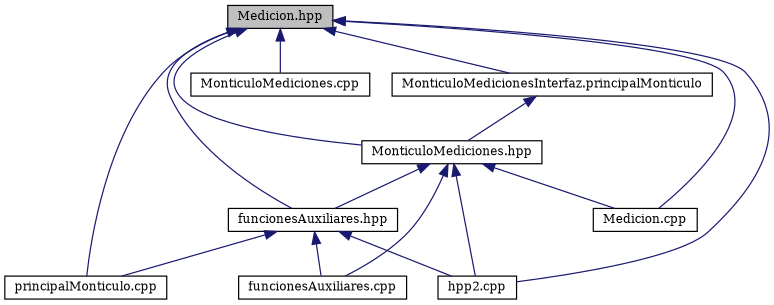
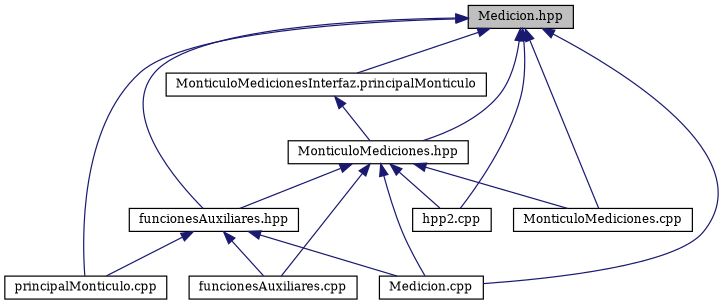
  digraph {
    fontname="DejaVu Serif"
    node [color=black fillcolor=white fontname="DejaVu Serif" fontsize=10 shape=record style=filled]
    edge [color=midnightblue dir=back fontname="DejaVu Serif" fontsize=10 labelfontname=Helvetica labelfontsize=10 style=solid]
    n1 [fillcolor=grey75 fontcolor=black height=0.2 label="Medicion.hpp" width=0.4]
    n2 [height=0.2 label="MonticuloMediciones.hpp" width=0.4]
    n3 [height=0.2 label="principalMonticulo.cpp" width=0.4]
    n4 [height=0.2 label="hpp2.cpp" width=0.4]
    n5 [height=0.2 label="MonticuloMediciones.cpp" width=0.4]
    n6 [height=0.2 label="MonticuloMedicionesInterfaz.principalMonticulo" width=0.4]
    n7 [height=0.2 label="Medicion.cpp" width=0.4]
    n8 [height=0.2 label="funcionesAuxiliares.hpp" width=0.4]
    n9 [height=0.2 label="funcionesAuxiliares.cpp" width=0.4]
    n1 -> n2
    n1 -> n3
    n1 -> n4
    n1 -> n5
    n1 -> n6
    n1 -> n7
    n1 -> n8
    n2 -> n4
+   n2 -> n5
    n2 -> n7
    n2 -> n8
    n2 -> n9
    n6 -> n2
    n8 -> n3
-   n8 -> n4
+   n8 -> n7
    n8 -> n9
  }
